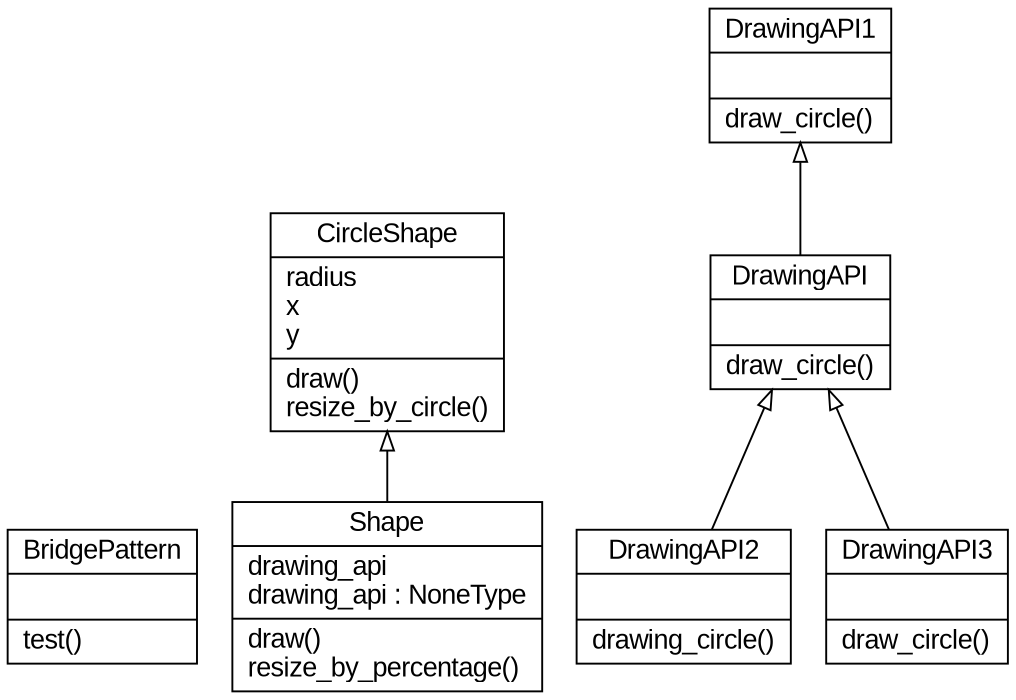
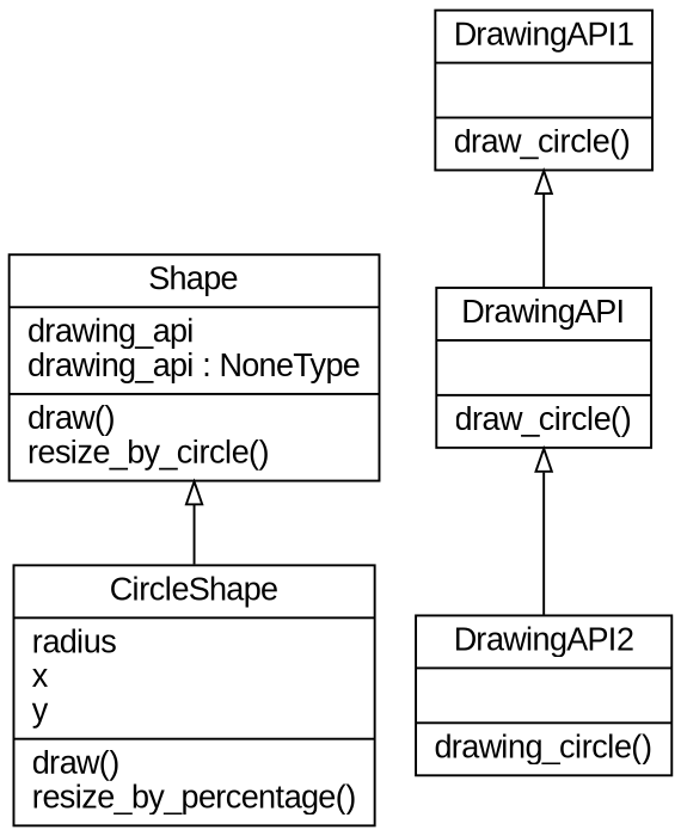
  digraph {
    fontname="Liberation Sans"
    rankdir=BT
    node [fontname="Liberation Sans" shape=record]
    edge [arrowhead=empty arrowtail=none fontname="Liberation Sans"]
-   n1 [label="{BridgePattern|\l|test()\l}"]
-   n2 [label="{CircleShape|radius\lx\ly\l|draw()\lresize_by_circle()\l}"]
-   n3 [label="{Shape|drawing_api\ldrawing_api : NoneType\l|draw()\lresize_by_percentage()\l}"]
+   n2 [label="{CircleShape|radius\lx\ly\l|draw()\lresize_by_percentage()\l}"]
+   n3 [label="{Shape|drawing_api\ldrawing_api : NoneType\l|draw()\lresize_by_circle()\l}"]
    n4 [label="{DrawingAPI|\l|draw_circle()\l}"]
    n5 [label="{DrawingAPI1|\l|draw_circle()\l}"]
    n6 [label="{DrawingAPI2|\l|drawing_circle()\l}"]
-   n7 [label="{DrawingAPI3|\l|draw_circle()\l}"]
-   n3 -> n2
+   n2 -> n3
    n4 -> n5
    n6 -> n4
-   n7 -> n4
  }
